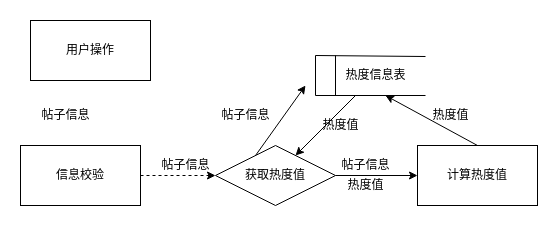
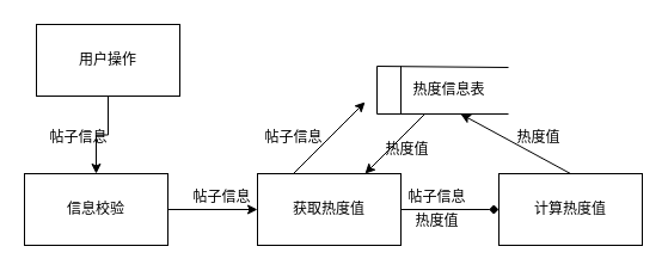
  <mxCell id="0" />
  <mxCell id="1" parent="0" />
+ <mxCell id="2" value="" style="edgeStyle=orthogonalEdgeStyle;rounded=0;orthogonalLoop=1;jettySize=auto;html=1;endArrow=classic;endFill=1;" edge="1" parent="1" source="3" target="5"><mxGeometry relative="1" as="geometry" /></mxCell>
  <mxCell id="3" value="用户操作" style="rounded=0;whiteSpace=wrap;html=1;" vertex="1" parent="1"><mxGeometry x="30" y="20" width="120" height="60" as="geometry" /></mxCell>
- <mxCell id="4" value="" style="edgeStyle=orthogonalEdgeStyle;rounded=0;orthogonalLoop=1;jettySize=auto;html=1;endArrow=classic;endFill=1;dashed=1;" edge="1" parent="1" source="5" target="9"><mxGeometry relative="1" as="geometry" /></mxCell>
+ <mxCell id="4" value="" style="edgeStyle=orthogonalEdgeStyle;rounded=0;orthogonalLoop=1;jettySize=auto;html=1;endArrow=classic;endFill=1;" edge="1" parent="1" source="5" target="9"><mxGeometry relative="1" as="geometry" /></mxCell>
  <mxCell id="5" value="信息校验" style="whiteSpace=wrap;html=1;rounded=0;" vertex="1" parent="1"><mxGeometry x="20" y="145" width="120" height="60" as="geometry" /></mxCell>
  <mxCell id="6" value="帖子信息" style="text;html=1;align=center;verticalAlign=middle;resizable=0;points=[];autosize=1;strokeColor=none;fillColor=none;" vertex="1" parent="1"><mxGeometry x="35" y="105" width="60" height="20" as="geometry" /></mxCell>
- <mxCell id="7" value="" style="edgeStyle=orthogonalEdgeStyle;rounded=0;orthogonalLoop=1;jettySize=auto;html=1;endArrow=classic;endFill=1;" edge="1" parent="1" source="9" target="17"><mxGeometry relative="1" as="geometry" /></mxCell>
+ <mxCell id="7" value="" style="edgeStyle=orthogonalEdgeStyle;rounded=0;orthogonalLoop=1;jettySize=auto;html=1;endArrow=diamond;endFill=1;" edge="1" parent="1" source="9" target="17"><mxGeometry relative="1" as="geometry" /></mxCell>
  <mxCell id="8" style="edgeStyle=none;rounded=0;orthogonalLoop=1;jettySize=auto;html=1;exitX=0.25;exitY=0;exitDx=0;exitDy=0;startArrow=none;startFill=0;endArrow=classic;endFill=1;" edge="1" parent="1" source="9"><mxGeometry relative="1" as="geometry"><mxPoint x="305" y="85" as="targetPoint" /></mxGeometry></mxCell>
- <mxCell id="9" value="获取热度值" style="rhombus;whiteSpace=wrap;html=1;" vertex="1" parent="1"><mxGeometry x="215" y="145" width="120" height="60" as="geometry" /></mxCell>
+ <mxCell id="9" value="获取热度值" style="whiteSpace=wrap;html=1;rounded=0;" vertex="1" parent="1"><mxGeometry x="215" y="145" width="120" height="60" as="geometry" /></mxCell>
  <mxCell id="10" value="" style="rounded=0;orthogonalLoop=1;jettySize=auto;html=1;endArrow=classic;endFill=1;" edge="1" parent="1" target="9"><mxGeometry relative="1" as="geometry"><mxPoint x="355" y="95" as="sourcePoint" /></mxGeometry></mxCell>
  <mxCell id="11" value="" style="endArrow=none;html=1;rounded=0;" edge="1" parent="1"><mxGeometry width="50" height="50" relative="1" as="geometry"><mxPoint x="315" y="55" as="sourcePoint" /><mxPoint x="425" y="56" as="targetPoint" /></mxGeometry></mxCell>
  <mxCell id="12" value="" style="endArrow=none;html=1;rounded=0;" edge="1" parent="1"><mxGeometry width="50" height="50" relative="1" as="geometry"><mxPoint x="315" y="95" as="sourcePoint" /><mxPoint x="425" y="95" as="targetPoint" /></mxGeometry></mxCell>
  <mxCell id="13" value="" style="endArrow=none;html=1;rounded=0;" edge="1" parent="1"><mxGeometry width="50" height="50" relative="1" as="geometry"><mxPoint x="315" y="95" as="sourcePoint" /><mxPoint x="315" y="55" as="targetPoint" /></mxGeometry></mxCell>
  <mxCell id="14" value="" style="endArrow=none;html=1;rounded=0;" edge="1" parent="1"><mxGeometry width="50" height="50" relative="1" as="geometry"><mxPoint x="335" y="95" as="sourcePoint" /><mxPoint x="335" y="55" as="targetPoint" /></mxGeometry></mxCell>
  <mxCell id="15" value="热度信息表" style="text;html=1;align=center;verticalAlign=middle;resizable=0;points=[];autosize=1;strokeColor=none;fillColor=none;" vertex="1" parent="1"><mxGeometry x="335" y="65" width="80" height="20" as="geometry" /></mxCell>
  <mxCell id="16" style="edgeStyle=none;rounded=0;orthogonalLoop=1;jettySize=auto;html=1;exitX=0.5;exitY=0;exitDx=0;exitDy=0;startArrow=none;startFill=0;endArrow=classic;endFill=1;" edge="1" parent="1" source="17"><mxGeometry relative="1" as="geometry"><mxPoint x="385" y="95" as="targetPoint" /></mxGeometry></mxCell>
  <mxCell id="17" value="计算热度值" style="whiteSpace=wrap;html=1;rounded=0;" vertex="1" parent="1"><mxGeometry x="417" y="145" width="120" height="60" as="geometry" /></mxCell>
  <mxCell id="18" value="热度值" style="text;html=1;align=center;verticalAlign=middle;resizable=0;points=[];autosize=1;strokeColor=none;fillColor=none;" vertex="1" parent="1"><mxGeometry x="315" y="115" width="50" height="20" as="geometry" /></mxCell>
  <mxCell id="19" value="热度值" style="text;html=1;align=center;verticalAlign=middle;resizable=0;points=[];autosize=1;strokeColor=none;fillColor=none;" vertex="1" parent="1"><mxGeometry x="425" y="105" width="50" height="20" as="geometry" /></mxCell>
  <mxCell id="20" value="帖子信息" style="text;html=1;align=center;verticalAlign=middle;resizable=0;points=[];autosize=1;strokeColor=none;fillColor=none;" vertex="1" parent="1"><mxGeometry x="335" y="155" width="60" height="20" as="geometry" /></mxCell>
  <mxCell id="21" value="热度值" style="text;html=1;align=center;verticalAlign=middle;resizable=0;points=[];autosize=1;strokeColor=none;fillColor=none;" vertex="1" parent="1"><mxGeometry x="340" y="175" width="50" height="20" as="geometry" /></mxCell>
  <mxCell id="22" value="帖子信息" style="text;html=1;align=center;verticalAlign=middle;resizable=0;points=[];autosize=1;strokeColor=none;fillColor=none;" vertex="1" parent="1"><mxGeometry x="155" y="155" width="60" height="20" as="geometry" /></mxCell>
  <mxCell id="23" value="帖子信息" style="text;html=1;align=center;verticalAlign=middle;resizable=0;points=[];autosize=1;strokeColor=none;fillColor=none;" vertex="1" parent="1"><mxGeometry x="215" y="105" width="60" height="20" as="geometry" /></mxCell>
